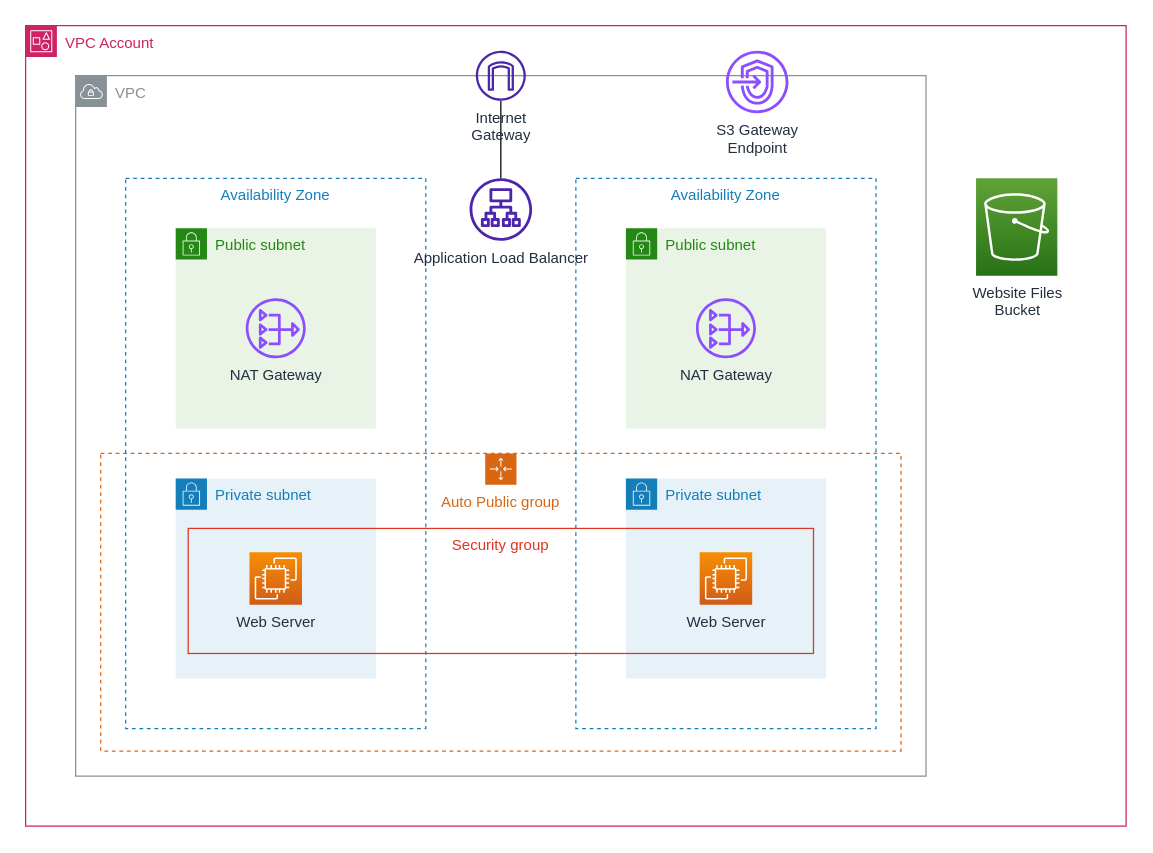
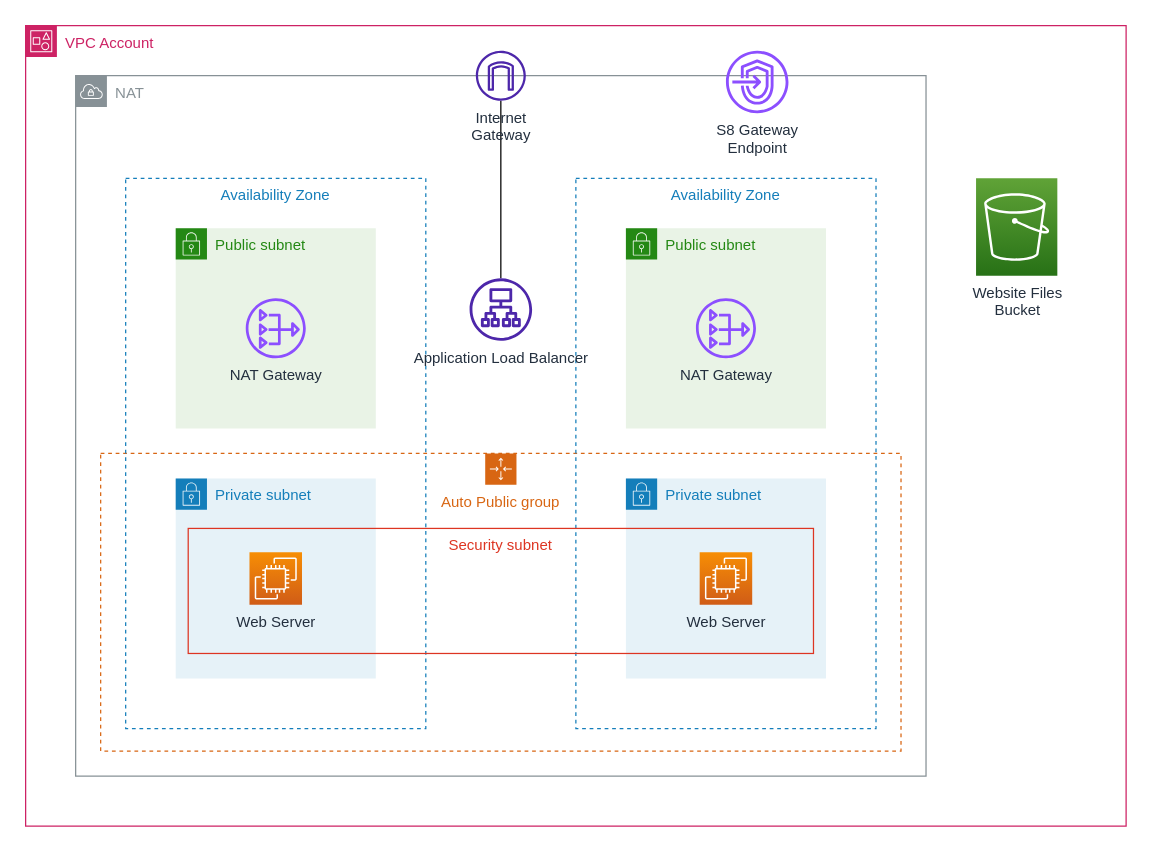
  <mxCell id="0" />
  <mxCell id="1" parent="0" />
- <mxCell id="2" value="VPC" style="sketch=0;outlineConnect=0;gradientColor=none;html=1;whiteSpace=wrap;fontSize=12;fontStyle=0;shape=mxgraph.aws4.group;grIcon=mxgraph.aws4.group_vpc;strokeColor=#879196;fillColor=none;verticalAlign=top;align=left;spacingLeft=30;fontColor=#879196;dashed=0;" parent="1" vertex="1"><mxGeometry x="60" y="60" width="680" height="560" as="geometry" /></mxCell>
+ <mxCell id="2" value="NAT" style="sketch=0;outlineConnect=0;gradientColor=none;html=1;whiteSpace=wrap;fontSize=12;fontStyle=0;shape=mxgraph.aws4.group;grIcon=mxgraph.aws4.group_vpc;strokeColor=#879196;fillColor=none;verticalAlign=top;align=left;spacingLeft=30;fontColor=#879196;dashed=0;" parent="1" vertex="1"><mxGeometry x="60" y="60" width="680" height="560" as="geometry" /></mxCell>
  <mxCell id="3" style="edgeStyle=orthogonalEdgeStyle;rounded=0;orthogonalLoop=1;jettySize=auto;html=1;endArrow=none;" parent="1" source="4" target="15" edge="1"><mxGeometry relative="1" as="geometry" /></mxCell>
  <mxCell id="4" value="Internet &lt;br&gt;Gateway" style="sketch=0;outlineConnect=0;fontColor=#232F3E;gradientColor=none;fillColor=#4D27AA;strokeColor=none;dashed=0;verticalLabelPosition=bottom;verticalAlign=top;align=center;html=1;fontSize=12;fontStyle=0;aspect=fixed;pointerEvents=1;shape=mxgraph.aws4.internet_gateway;" parent="1" vertex="1"><mxGeometry x="380" y="40" width="40" height="40" as="geometry" /></mxCell>
  <mxCell id="5" value="Auto Public group" style="points=[[0,0],[0.25,0],[0.5,0],[0.75,0],[1,0],[1,0.25],[1,0.5],[1,0.75],[1,1],[0.75,1],[0.5,1],[0.25,1],[0,1],[0,0.75],[0,0.5],[0,0.25]];outlineConnect=0;gradientColor=none;html=1;whiteSpace=wrap;fontSize=12;fontStyle=0;container=1;pointerEvents=0;collapsible=0;recursiveResize=0;shape=mxgraph.aws4.groupCenter;grIcon=mxgraph.aws4.group_auto_scaling_group;grStroke=1;strokeColor=#D86613;fillColor=none;verticalAlign=top;align=center;fontColor=#D86613;dashed=1;spacingTop=25;" parent="1" vertex="1"><mxGeometry x="80" y="362" width="640" height="238" as="geometry" /></mxCell>
  <mxCell id="6" value="VPC Account" style="points=[[0,0],[0.25,0],[0.5,0],[0.75,0],[1,0],[1,0.25],[1,0.5],[1,0.75],[1,1],[0.75,1],[0.5,1],[0.25,1],[0,1],[0,0.75],[0,0.5],[0,0.25]];outlineConnect=0;gradientColor=none;html=1;whiteSpace=wrap;fontSize=12;fontStyle=0;container=1;pointerEvents=0;collapsible=0;recursiveResize=0;shape=mxgraph.aws4.group;grIcon=mxgraph.aws4.group_account;strokeColor=#CD2264;fillColor=none;verticalAlign=top;align=left;spacingLeft=30;fontColor=#CD2264;dashed=0;" parent="1" vertex="1"><mxGeometry x="20" y="20" width="880" height="640" as="geometry" /></mxCell>
  <mxCell id="7" value="Website Files &lt;br&gt;Bucket" style="sketch=0;points=[[0,0,0],[0.25,0,0],[0.5,0,0],[0.75,0,0],[1,0,0],[0,1,0],[0.25,1,0],[0.5,1,0],[0.75,1,0],[1,1,0],[0,0.25,0],[0,0.5,0],[0,0.75,0],[1,0.25,0],[1,0.5,0],[1,0.75,0]];outlineConnect=0;fontColor=#232F3E;gradientColor=#60A337;gradientDirection=north;fillColor=#277116;strokeColor=#ffffff;dashed=0;verticalLabelPosition=bottom;verticalAlign=top;align=center;html=1;fontSize=12;fontStyle=0;aspect=fixed;shape=mxgraph.aws4.resourceIcon;resIcon=mxgraph.aws4.s3;" parent="6" vertex="1"><mxGeometry x="760" y="122" width="65" height="78" as="geometry" /></mxCell>
- <mxCell id="8" value="S3 Gateway &lt;br&gt;Endpoint" style="sketch=0;outlineConnect=0;fontColor=#232F3E;gradientColor=none;fillColor=#8C4FFF;strokeColor=none;dashed=0;verticalLabelPosition=bottom;verticalAlign=top;align=center;html=1;fontSize=12;fontStyle=0;aspect=fixed;pointerEvents=1;shape=mxgraph.aws4.endpoints;" parent="6" vertex="1"><mxGeometry x="560" y="20" width="50" height="50" as="geometry" /></mxCell>
+ <mxCell id="8" value="S8 Gateway &lt;br&gt;Endpoint" style="sketch=0;outlineConnect=0;fontColor=#232F3E;gradientColor=none;fillColor=#8C4FFF;strokeColor=none;dashed=0;verticalLabelPosition=bottom;verticalAlign=top;align=center;html=1;fontSize=12;fontStyle=0;aspect=fixed;pointerEvents=1;shape=mxgraph.aws4.endpoints;" parent="6" vertex="1"><mxGeometry x="560" y="20" width="50" height="50" as="geometry" /></mxCell>
  <mxCell id="9" value="Availability Zone" style="fillColor=none;strokeColor=#147EBA;dashed=1;verticalAlign=top;fontStyle=0;fontColor=#147EBA;whiteSpace=wrap;html=1;" parent="6" vertex="1"><mxGeometry x="80" y="122" width="240" height="440" as="geometry" /></mxCell>
  <mxCell id="10" value="Public subnet" style="points=[[0,0],[0.25,0],[0.5,0],[0.75,0],[1,0],[1,0.25],[1,0.5],[1,0.75],[1,1],[0.75,1],[0.5,1],[0.25,1],[0,1],[0,0.75],[0,0.5],[0,0.25]];outlineConnect=0;gradientColor=none;html=1;whiteSpace=wrap;fontSize=12;fontStyle=0;container=1;pointerEvents=0;collapsible=0;recursiveResize=0;shape=mxgraph.aws4.group;grIcon=mxgraph.aws4.group_security_group;grStroke=0;strokeColor=#248814;fillColor=#E9F3E6;verticalAlign=top;align=left;spacingLeft=30;fontColor=#248814;dashed=0;" parent="6" vertex="1"><mxGeometry x="120" y="162" width="160" height="160" as="geometry" /></mxCell>
  <mxCell id="11" value="NAT Gateway" style="sketch=0;outlineConnect=0;fontColor=#232F3E;gradientColor=none;fillColor=#8C4FFF;strokeColor=none;dashed=0;verticalLabelPosition=bottom;verticalAlign=top;align=center;html=1;fontSize=12;fontStyle=0;aspect=fixed;pointerEvents=1;shape=mxgraph.aws4.nat_gateway;" vertex="1" parent="10"><mxGeometry x="56" y="56" width="48" height="48" as="geometry" /></mxCell>
  <mxCell id="12" value="Availability Zone" style="fillColor=none;strokeColor=#147EBA;dashed=1;verticalAlign=top;fontStyle=0;fontColor=#147EBA;whiteSpace=wrap;html=1;" parent="6" vertex="1"><mxGeometry x="440" y="122" width="240" height="440" as="geometry" /></mxCell>
  <mxCell id="13" value="Public subnet" style="points=[[0,0],[0.25,0],[0.5,0],[0.75,0],[1,0],[1,0.25],[1,0.5],[1,0.75],[1,1],[0.75,1],[0.5,1],[0.25,1],[0,1],[0,0.75],[0,0.5],[0,0.25]];outlineConnect=0;gradientColor=none;html=1;whiteSpace=wrap;fontSize=12;fontStyle=0;container=1;pointerEvents=0;collapsible=0;recursiveResize=0;shape=mxgraph.aws4.group;grIcon=mxgraph.aws4.group_security_group;grStroke=0;strokeColor=#248814;fillColor=#E9F3E6;verticalAlign=top;align=left;spacingLeft=30;fontColor=#248814;dashed=0;" parent="6" vertex="1"><mxGeometry x="480" y="162" width="160" height="160" as="geometry" /></mxCell>
  <mxCell id="14" value="NAT Gateway" style="sketch=0;outlineConnect=0;fontColor=#232F3E;gradientColor=none;fillColor=#8C4FFF;strokeColor=none;dashed=0;verticalLabelPosition=bottom;verticalAlign=top;align=center;html=1;fontSize=12;fontStyle=0;aspect=fixed;pointerEvents=1;shape=mxgraph.aws4.nat_gateway;" vertex="1" parent="13"><mxGeometry x="56" y="56" width="48" height="48" as="geometry" /></mxCell>
- <mxCell id="15" value="Application Load Balancer" style="sketch=0;outlineConnect=0;fontColor=#232F3E;gradientColor=none;fillColor=#4D27AA;strokeColor=none;dashed=0;verticalLabelPosition=bottom;verticalAlign=top;align=center;html=1;fontSize=12;fontStyle=0;aspect=fixed;pointerEvents=1;shape=mxgraph.aws4.application_load_balancer;labelPosition=center;" parent="6" vertex="1"><mxGeometry x="355" y="122" width="50" height="50" as="geometry" /></mxCell>
+ <mxCell id="15" value="Application Load Balancer" style="sketch=0;outlineConnect=0;fontColor=#232F3E;gradientColor=none;fillColor=#4D27AA;strokeColor=none;dashed=0;verticalLabelPosition=bottom;verticalAlign=top;align=center;html=1;fontSize=12;fontStyle=0;aspect=fixed;pointerEvents=1;shape=mxgraph.aws4.application_load_balancer;labelPosition=center;" parent="6" vertex="1"><mxGeometry x="355" y="202" width="50" height="50" as="geometry" /></mxCell>
  <mxCell id="16" value="Private subnet" style="points=[[0,0],[0.25,0],[0.5,0],[0.75,0],[1,0],[1,0.25],[1,0.5],[1,0.75],[1,1],[0.75,1],[0.5,1],[0.25,1],[0,1],[0,0.75],[0,0.5],[0,0.25]];outlineConnect=0;gradientColor=none;html=1;whiteSpace=wrap;fontSize=12;fontStyle=0;container=1;pointerEvents=0;collapsible=0;recursiveResize=0;shape=mxgraph.aws4.group;grIcon=mxgraph.aws4.group_security_group;grStroke=0;strokeColor=#147EBA;fillColor=#E6F2F8;verticalAlign=top;align=left;spacingLeft=30;fontColor=#147EBA;dashed=0;" vertex="1" parent="6"><mxGeometry x="120" y="362" width="160" height="160" as="geometry" /></mxCell>
  <mxCell id="17" value="Private subnet" style="points=[[0,0],[0.25,0],[0.5,0],[0.75,0],[1,0],[1,0.25],[1,0.5],[1,0.75],[1,1],[0.75,1],[0.5,1],[0.25,1],[0,1],[0,0.75],[0,0.5],[0,0.25]];outlineConnect=0;gradientColor=none;html=1;whiteSpace=wrap;fontSize=12;fontStyle=0;container=1;pointerEvents=0;collapsible=0;recursiveResize=0;shape=mxgraph.aws4.group;grIcon=mxgraph.aws4.group_security_group;grStroke=0;strokeColor=#147EBA;fillColor=#E6F2F8;verticalAlign=top;align=left;spacingLeft=30;fontColor=#147EBA;dashed=0;" vertex="1" parent="6"><mxGeometry x="480" y="362" width="160" height="160" as="geometry" /></mxCell>
- <mxCell id="18" value="Security group" style="fillColor=none;strokeColor=#DD3522;verticalAlign=top;fontStyle=0;fontColor=#DD3522;" parent="1" vertex="1"><mxGeometry x="150" y="422" width="500" height="100" as="geometry" /></mxCell>
+ <mxCell id="18" value="Security subnet" style="fillColor=none;strokeColor=#DD3522;verticalAlign=top;fontStyle=0;fontColor=#DD3522;" parent="1" vertex="1"><mxGeometry x="150" y="422" width="500" height="100" as="geometry" /></mxCell>
  <mxCell id="19" value="Web Server" style="sketch=0;points=[[0,0,0],[0.25,0,0],[0.5,0,0],[0.75,0,0],[1,0,0],[0,1,0],[0.25,1,0],[0.5,1,0],[0.75,1,0],[1,1,0],[0,0.25,0],[0,0.5,0],[0,0.75,0],[1,0.25,0],[1,0.5,0],[1,0.75,0]];outlineConnect=0;fontColor=#232F3E;gradientColor=#F78E04;gradientDirection=north;fillColor=#D05C17;strokeColor=#ffffff;dashed=0;verticalLabelPosition=bottom;verticalAlign=top;align=center;html=1;fontSize=12;fontStyle=0;aspect=fixed;shape=mxgraph.aws4.resourceIcon;resIcon=mxgraph.aws4.ec2;" parent="1" vertex="1"><mxGeometry x="199" y="441" width="42" height="42" as="geometry" /></mxCell>
  <mxCell id="20" value="Web Server" style="sketch=0;points=[[0,0,0],[0.25,0,0],[0.5,0,0],[0.75,0,0],[1,0,0],[0,1,0],[0.25,1,0],[0.5,1,0],[0.75,1,0],[1,1,0],[0,0.25,0],[0,0.5,0],[0,0.75,0],[1,0.25,0],[1,0.5,0],[1,0.75,0]];outlineConnect=0;fontColor=#232F3E;gradientColor=#F78E04;gradientDirection=north;fillColor=#D05C17;strokeColor=#ffffff;dashed=0;verticalLabelPosition=bottom;verticalAlign=top;align=center;html=1;fontSize=12;fontStyle=0;aspect=fixed;shape=mxgraph.aws4.resourceIcon;resIcon=mxgraph.aws4.ec2;" parent="1" vertex="1"><mxGeometry x="559" y="441" width="42" height="42" as="geometry" /></mxCell>
